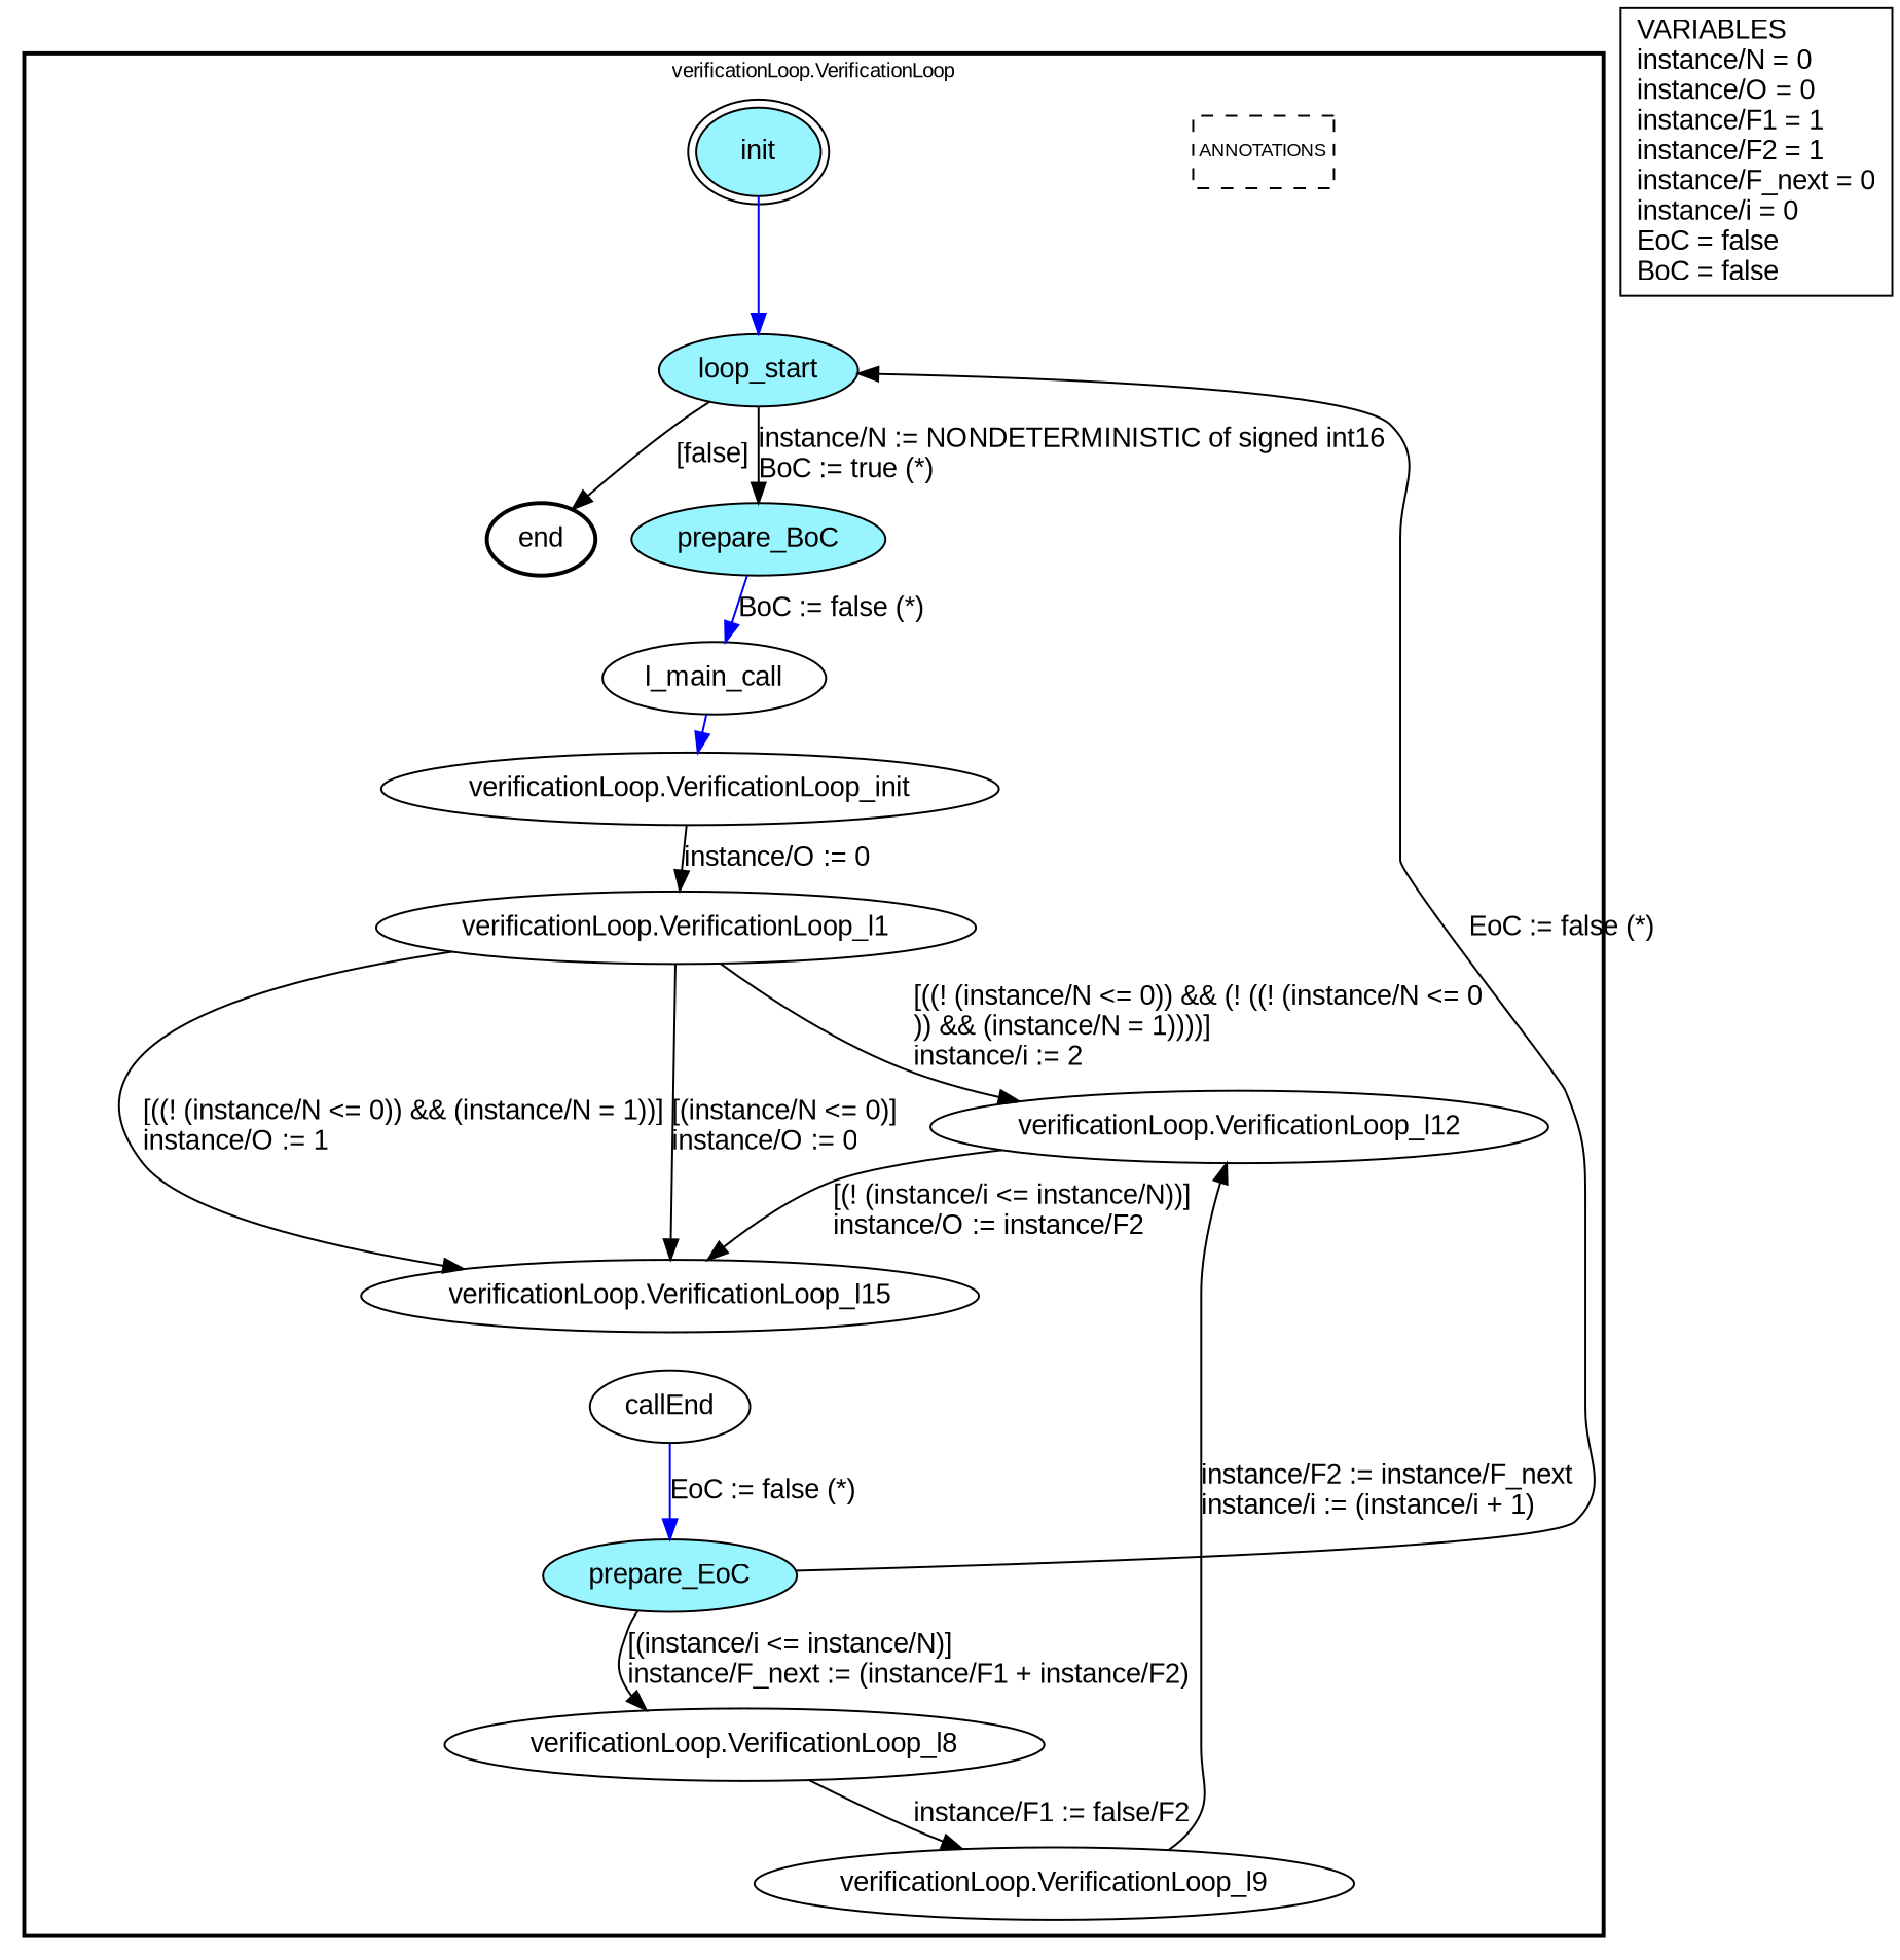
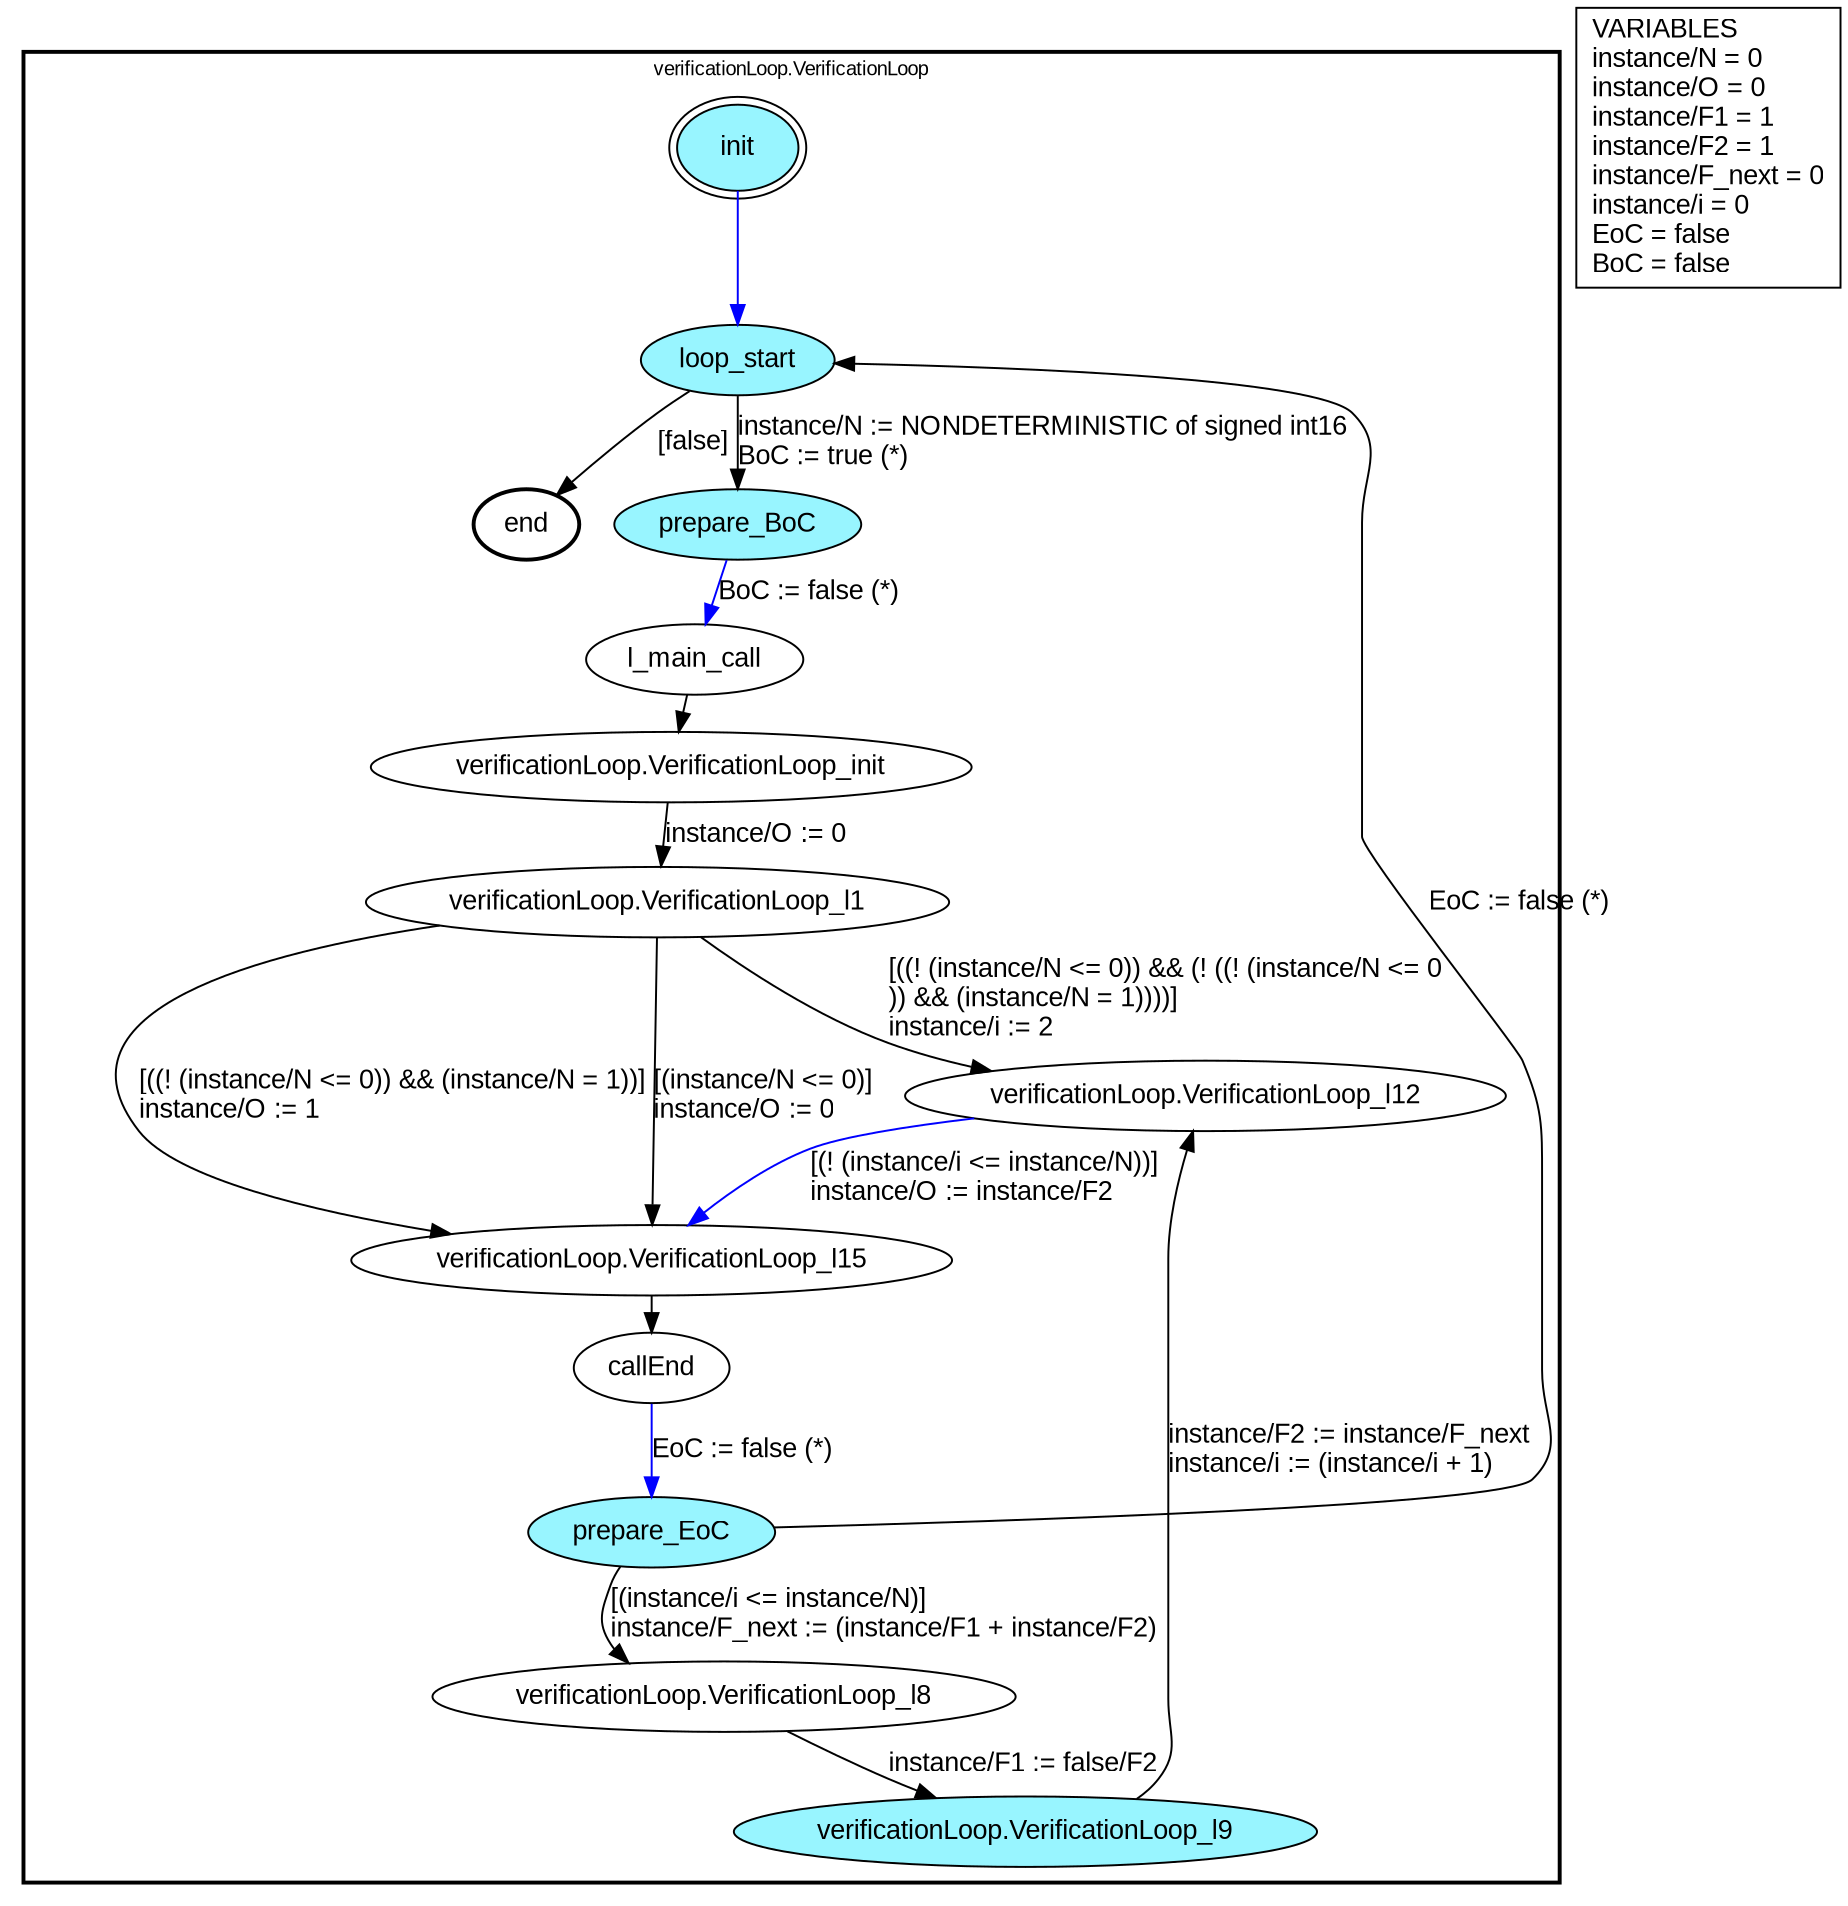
  digraph {
    fontname="Liberation Sans"
    node [fillcolor=white fontname="Liberation Sans" shape=ellipse style=filled color=black]
    edge [color=black fontname="Liberation Sans"]
-   n1 [fontsize=9 label=ANNOTATIONS margin="0.04,0.04" shape=rectangle style=dashed color=""]
    n2 [fillcolor=cadetblue1 label=init peripheries=2]
    n3 [fillcolor=cadetblue1 label=loop_start]
    n4 [fillcolor=cadetblue1 label=end style=bold]
    n5 [fillcolor=cadetblue1 label=prepare_BoC]
    n6 [label=l_main_call]
    n7 [label="verificationLoop.VerificationLoop_init"]
    n8 [label=callEnd]
    n9 [fillcolor=cadetblue1 label=prepare_EoC]
    n10 [label="verificationLoop.VerificationLoop_l1"]
    n11 [label="verificationLoop.VerificationLoop_l12"]
    n12 [label="verificationLoop.VerificationLoop_l15"]
    n13 [label="verificationLoop.VerificationLoop_l8"]
-   n14 [label="verificationLoop.VerificationLoop_l9"]
+   n14 [fillcolor=cadetblue1 label="verificationLoop.VerificationLoop_l9"]
    n15 [fillcolor=lightgray label="VARIABLES\linstance/N = 0\linstance/O = 0\linstance/F1 = 1\linstance/F2 = 1\linstance/F_next = 0\linstance/i = 0\lEoC = false\lBoC = false\l" shape=rectangle style="" color=""]
    subgraph cluster_1 {
      color=black
      fontsize=10
      label="verificationLoop.VerificationLoop"
      ranksep=0.4
      style=bold
-     n1
      n2
      n3
      n4
      n5
      n6
      n7
      n8
      n9
      n10
      n11
      n12
      n13
      n14
    }
    n2 -> n3 [color=blue]
    n3 -> n4 [label="[false]"]
    n3 -> n5 [label="instance/N := NONDETERMINISTIC of signed int16\lBoC := true (*)\l"]
    n5 -> n6 [color=blue label="BoC := false (*)"]
-   n6 -> n7 [color=blue]
+   n6 -> n7
    n7 -> n10 [label="instance/O := 0"]
    n8 -> n9 [color=blue label="EoC := false (*)"]
    n9 -> n3 [label="EoC := false (*)"]
    n9 -> n13 [label="[(instance/i <= instance/N)]\linstance/F_next := (instance/F1 + instance/F2)\l"]
    n10 -> n11 [label="[((! (instance/N <= 0)) && (! ((! (instance/N <= 0\l)) && (instance/N = 1))))]\linstance/i := 2\l"]
    n10 -> n12 [label="[(instance/N <= 0)]\linstance/O := 0\l"]
    n10 -> n12 [label="[((! (instance/N <= 0)) && (instance/N = 1))]\linstance/O := 1\l"]
-   n11 -> n12 [label="[(! (instance/i <= instance/N))]\linstance/O := instance/F2\l"]
+   n11 -> n12 [color=blue label="[(! (instance/i <= instance/N))]\linstance/O := instance/F2\l"]
+   n12 -> n8
    n13 -> n14 [label="instance/F1 := false/F2"]
    n14 -> n11 [label="instance/F2 := instance/F_next\linstance/i := (instance/i + 1)\l"]
  }
